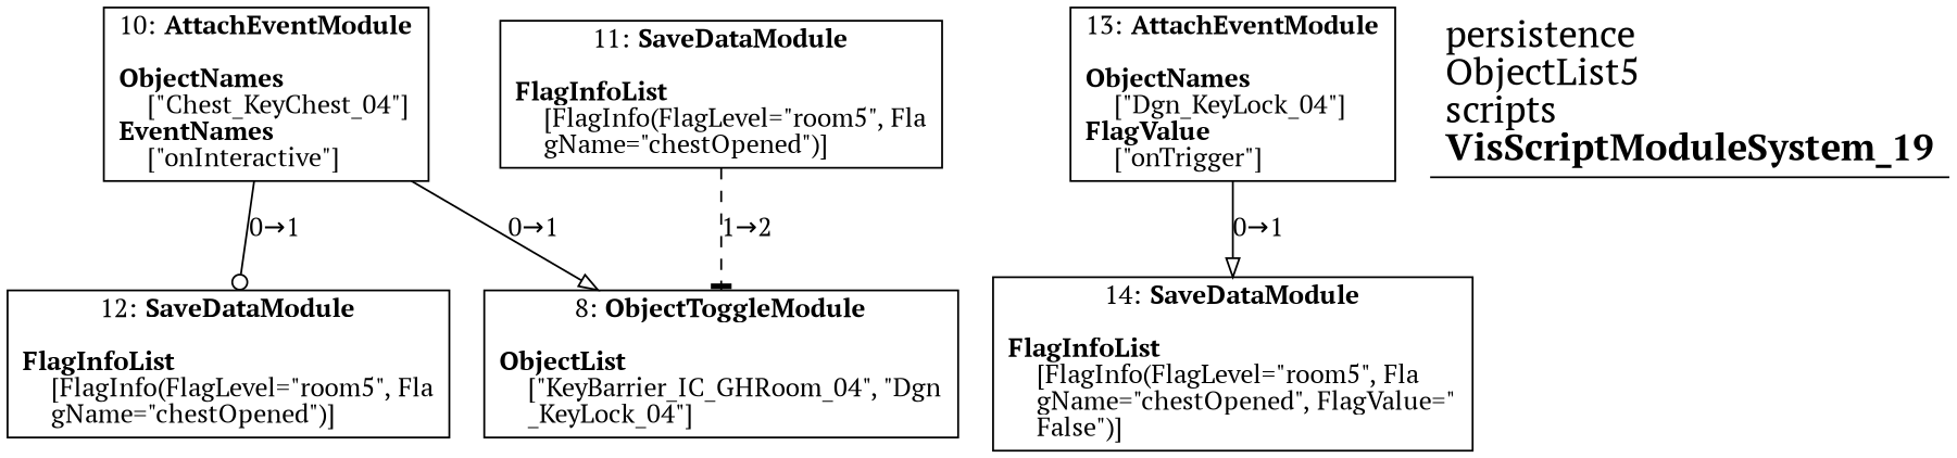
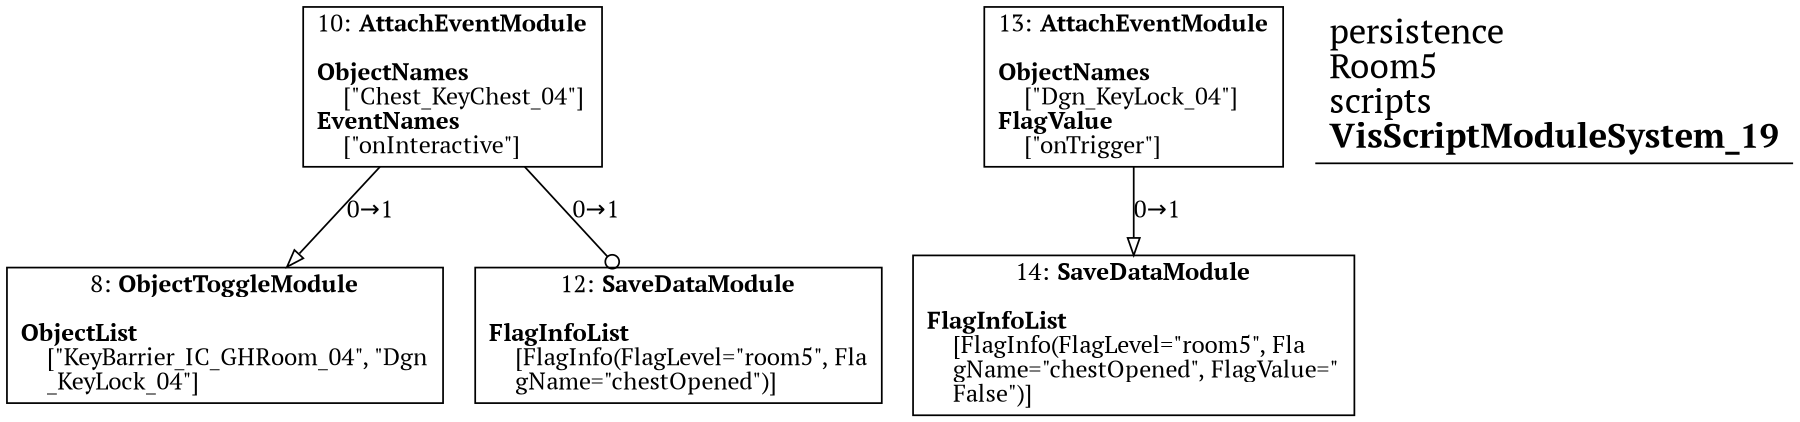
  digraph {
    fontname="PT Serif"
    splines=spline
    node [fontname="PT Serif" shape=box]
    edge [arrowhead=onormal fontname="PT Serif" style=solid]
    n1 [label=<8: <b>ObjectToggleModule</b><br/><br/><b>ObjectList</b><br align="left"/>    [&quot;KeyBarrier_IC_GHRoom_04&quot;, &quot;Dgn<br align="left"/>    _KeyLock_04&quot;]<br align="left"/>>]
    n2 [label=<10: <b>AttachEventModule</b><br/><br/><b>ObjectNames</b><br align="left"/>    [&quot;Chest_KeyChest_04&quot;]<br align="left"/><b>EventNames</b><br align="left"/>    [&quot;onInteractive&quot;]<br align="left"/>>]
    n3 [label=<12: <b>SaveDataModule</b><br/><br/><b>FlagInfoList</b><br align="left"/>    [FlagInfo(FlagLevel=&quot;room5&quot;, Fla<br align="left"/>    gName=&quot;chestOpened&quot;)]<br align="left"/>>]
-   n4 [label=<11: <b>SaveDataModule</b><br/><br/><b>FlagInfoList</b><br align="left"/>    [FlagInfo(FlagLevel=&quot;room5&quot;, Fla<br align="left"/>    gName=&quot;chestOpened&quot;)]<br align="left"/>>]
    n5 [label=<13: <b>AttachEventModule</b><br/><br/><b>ObjectNames</b><br align="left"/>    [&quot;Dgn_KeyLock_04&quot;]<br align="left"/><b>FlagValue</b><br align="left"/>    [&quot;onTrigger&quot;]<br align="left"/>>]
    n6 [label=<14: <b>SaveDataModule</b><br/><br/><b>FlagInfoList</b><br align="left"/>    [FlagInfo(FlagLevel=&quot;room5&quot;, Fla<br align="left"/>    gName=&quot;chestOpened&quot;, FlagValue=&quot;<br align="left"/>    False&quot;)]<br align="left"/>>]
-   n7 [label=<<font point-size="20">persistence<br align="left"/>ObjectList5<br align="left"/>scripts<br align="left"/><b>VisScriptModuleSystem_19</b><br align="left"/></font>> shape=underline]
+   n7 [label=<<font point-size="20">persistence<br align="left"/>Room5<br align="left"/>scripts<br align="left"/><b>VisScriptModuleSystem_19</b><br align="left"/></font>> shape=underline]
    n2 -> n1 [label="0→1"]
    n2 -> n3 [arrowhead=odot label="0→1"]
-   n4 -> n1 [arrowhead=tee label="1→2" style=dashed]
    n5 -> n6 [label="0→1"]
  }
